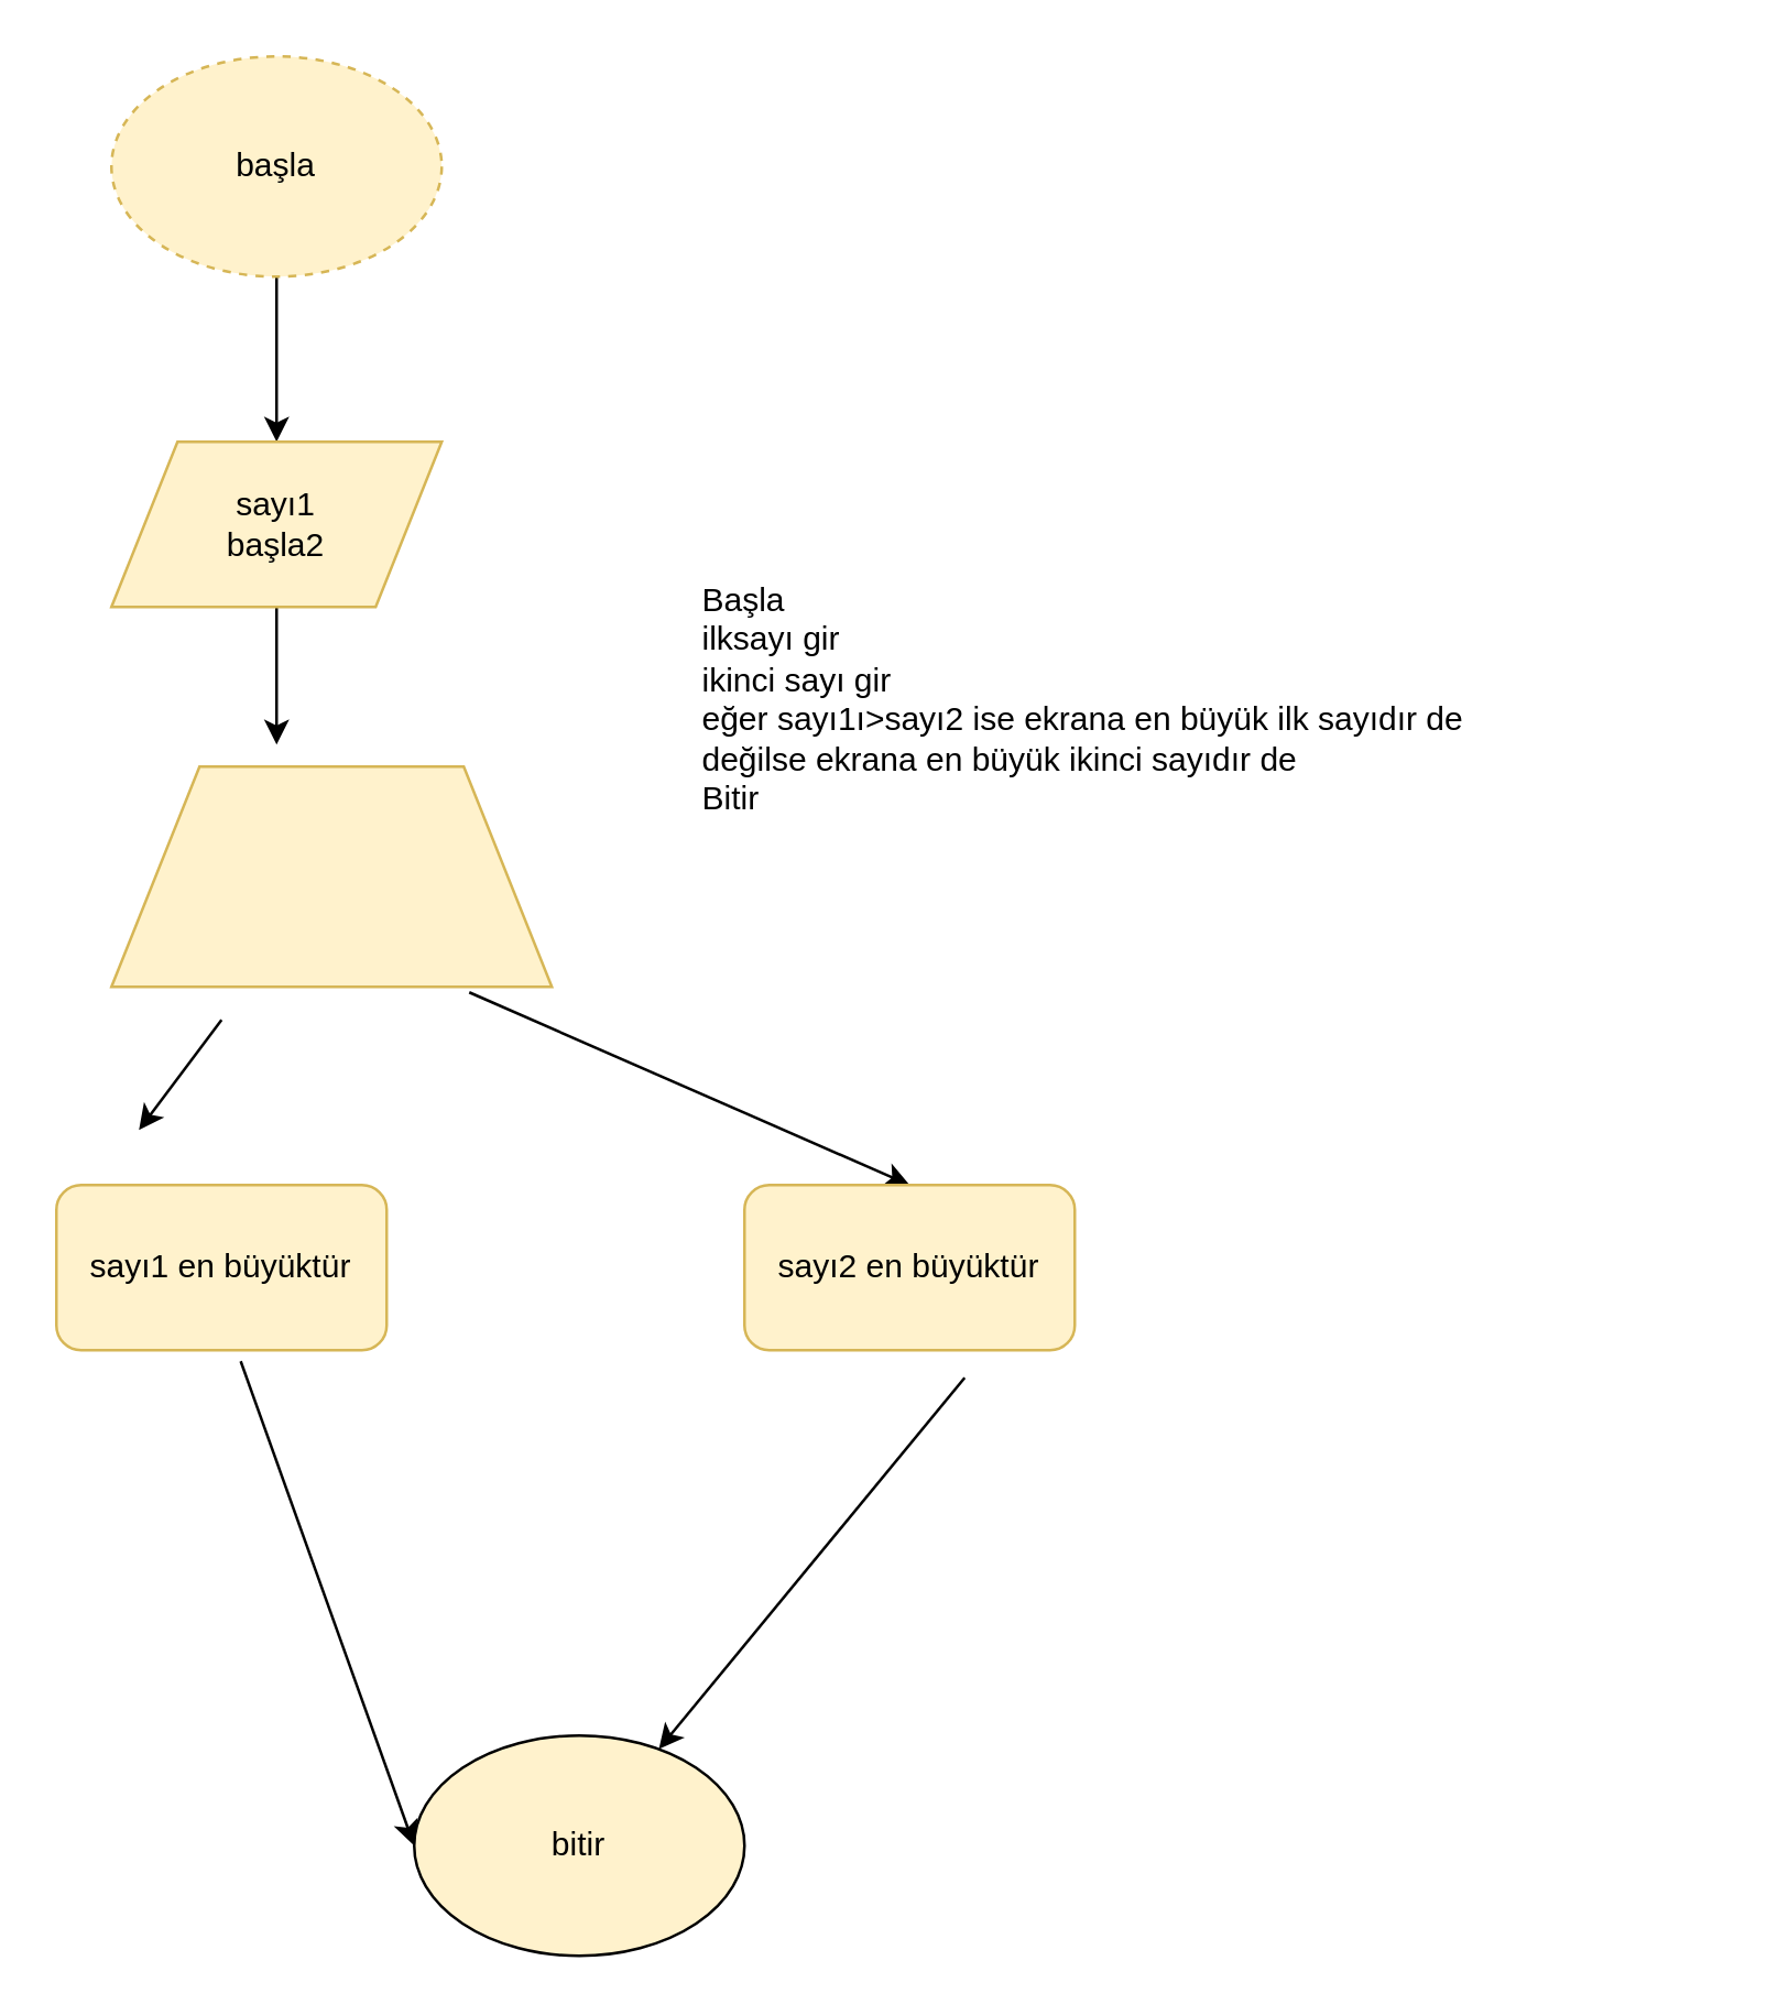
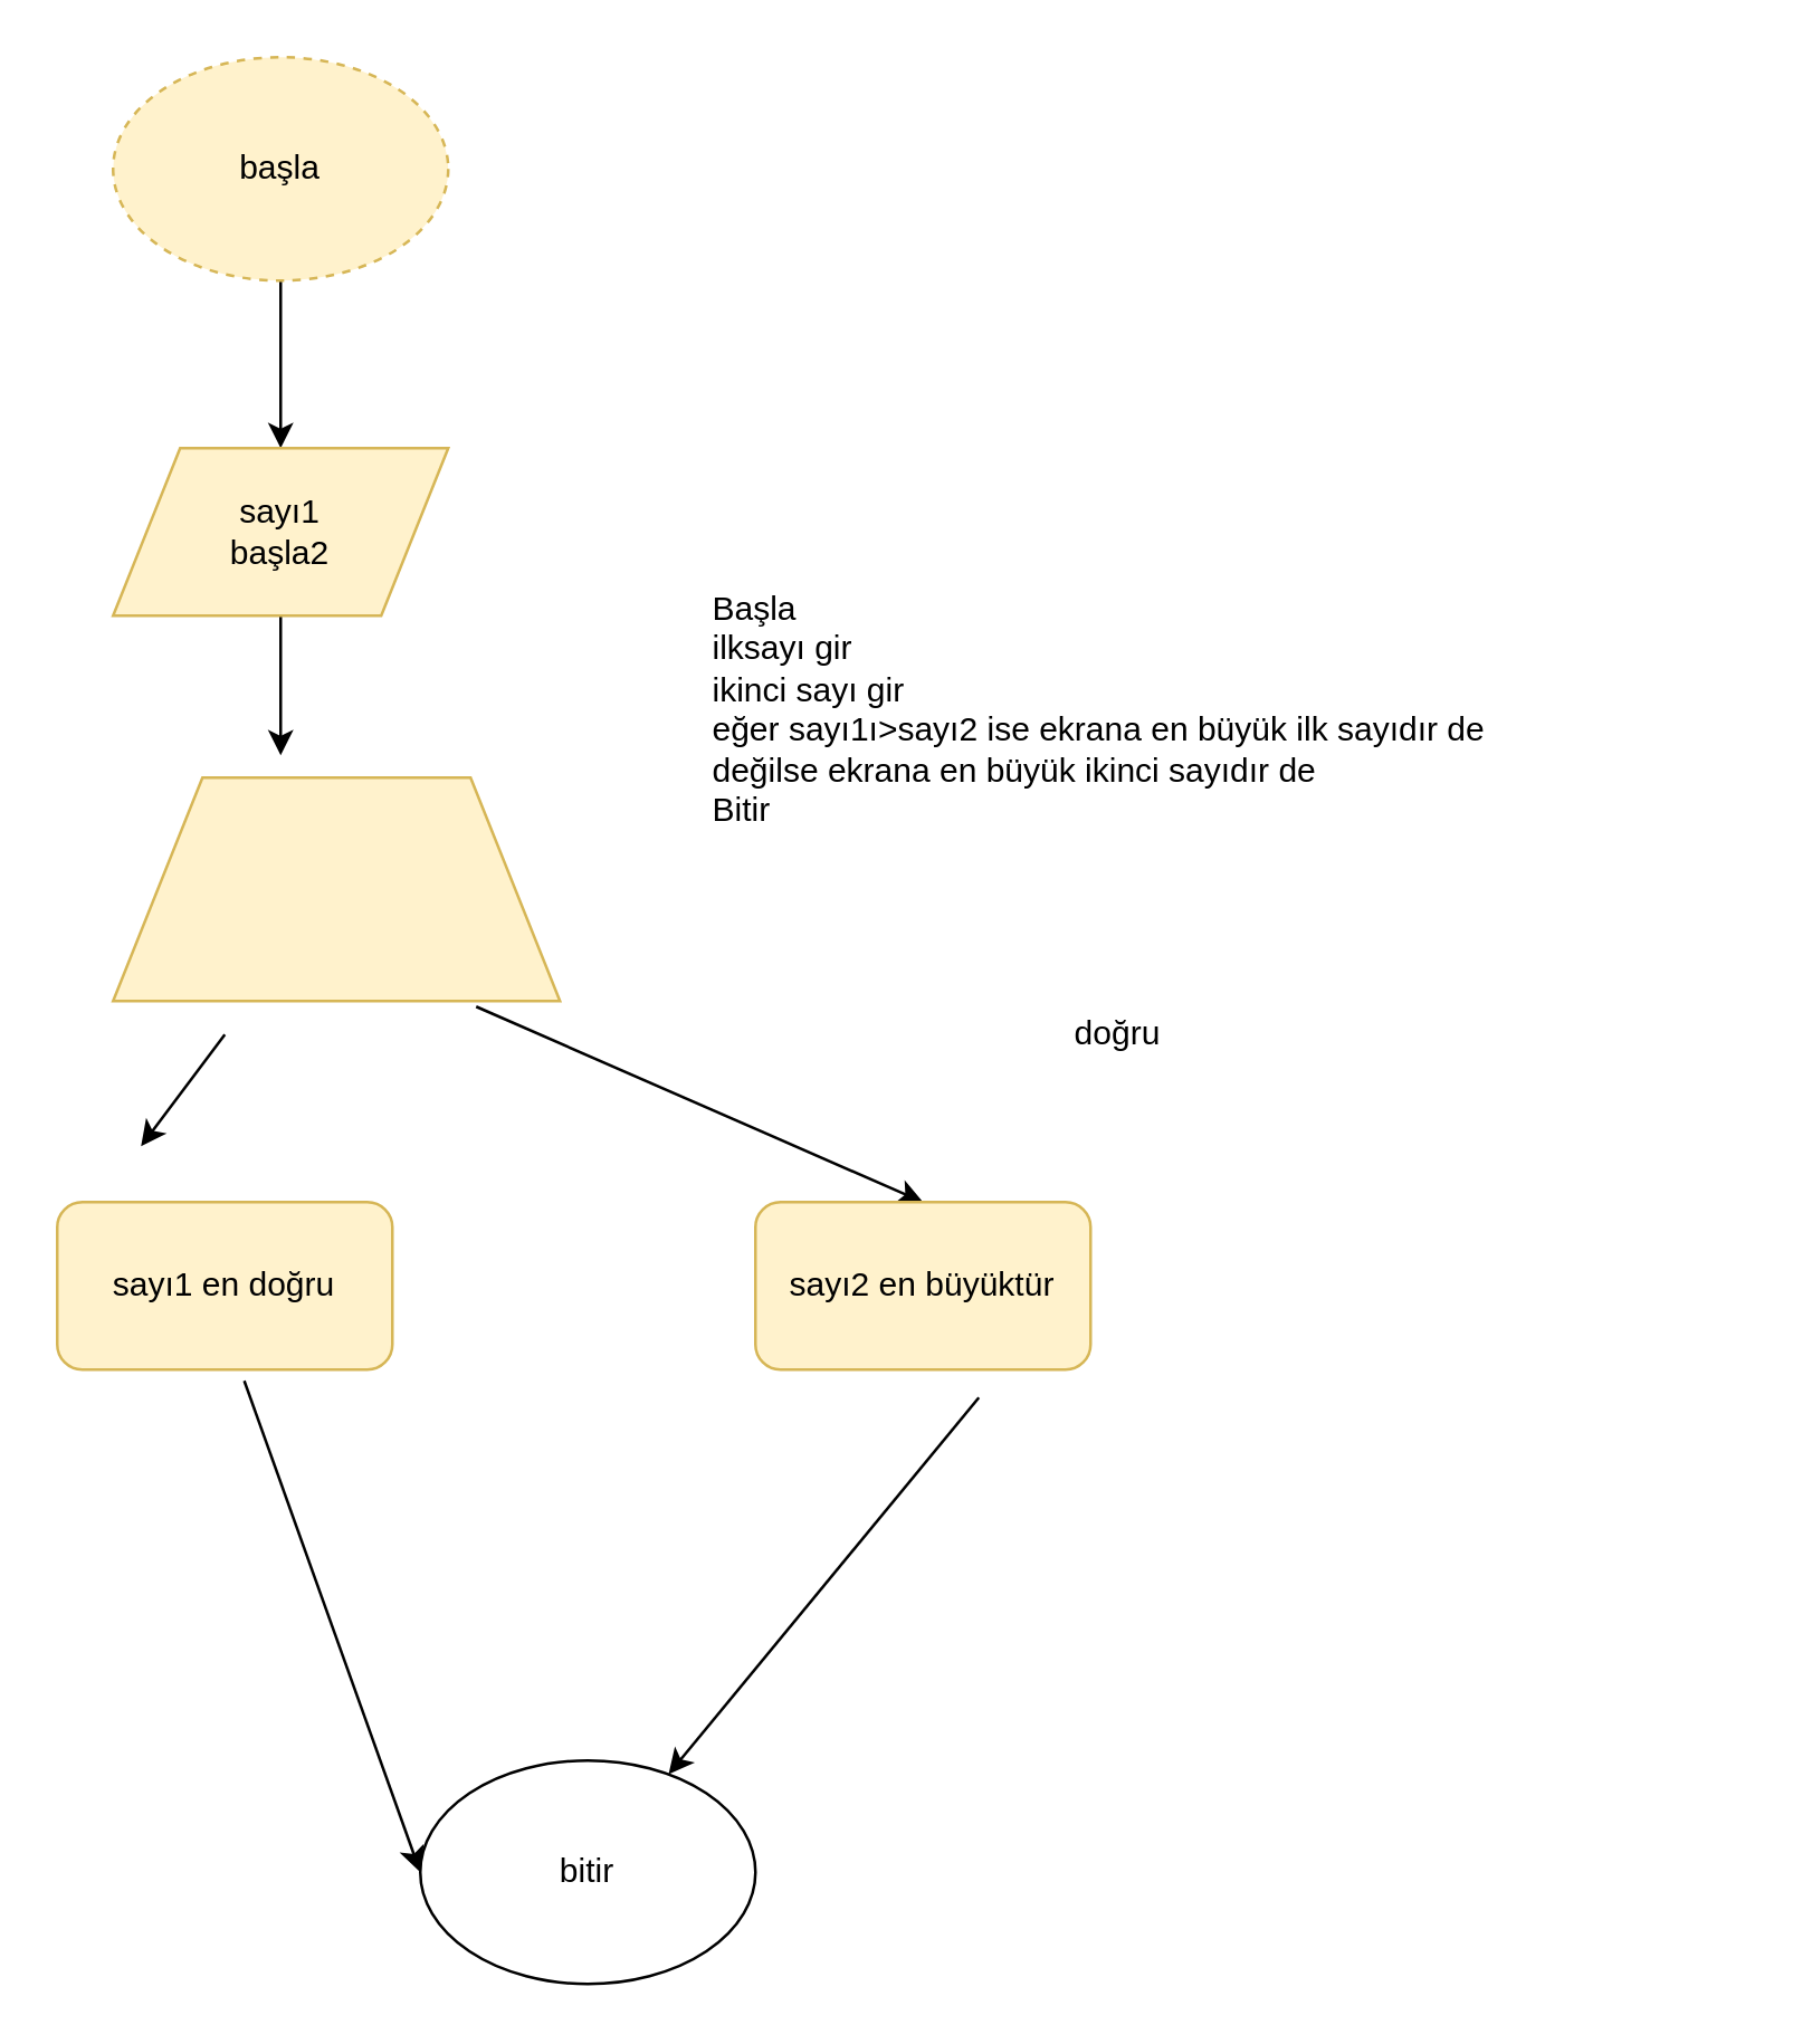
  <mxCell id="0" />
  <mxCell id="1" parent="0" />
  <mxCell id="2" value="&lt;h1&gt;&lt;br&gt;&lt;/h1&gt;&lt;div&gt;Başla&lt;/div&gt;&lt;div&gt;ilksayı gir&lt;/div&gt;&lt;div&gt;ikinci sayı gir&lt;/div&gt;&lt;div&gt;eğer sayı1ı&amp;gt;sayı2 ise ekrana en büyük ilk sayıdır de&lt;/div&gt;&lt;div&gt;değilse ekrana en büyük ikinci sayıdır de&lt;/div&gt;&lt;div&gt;Bitir&lt;/div&gt;&lt;div&gt;&lt;br&gt;&lt;/div&gt;" style="text;html=1;strokeColor=none;fillColor=none;spacing=5;spacingTop=-20;whiteSpace=wrap;overflow=hidden;rounded=0;" parent="1" vertex="1"><mxGeometry x="250" y="160" width="370" height="150" as="geometry" /></mxCell>
  <mxCell id="3" style="edgeStyle=orthogonalEdgeStyle;rounded=0;orthogonalLoop=1;jettySize=auto;html=1;exitX=0.5;exitY=1;exitDx=0;exitDy=0;" parent="1" source="4" target="6" edge="1"><mxGeometry relative="1" as="geometry" /></mxCell>
  <mxCell id="4" value="başla" style="ellipse;whiteSpace=wrap;html=1;fillColor=#fff2cc;strokeColor=#d6b656;dashed=1;" parent="1" vertex="1"><mxGeometry x="40" y="20" width="120" height="80" as="geometry" /></mxCell>
  <mxCell id="5" style="edgeStyle=orthogonalEdgeStyle;rounded=0;orthogonalLoop=1;jettySize=auto;html=1;exitX=0.5;exitY=1;exitDx=0;exitDy=0;" parent="1" source="6" edge="1"><mxGeometry relative="1" as="geometry"><mxPoint x="100" y="270" as="targetPoint" /></mxGeometry></mxCell>
  <mxCell id="6" value="sayı1&lt;br&gt;başla2" style="shape=parallelogram;perimeter=parallelogramPerimeter;whiteSpace=wrap;html=1;fillColor=#fff2cc;strokeColor=#d6b656;" parent="1" vertex="1"><mxGeometry x="40" y="160" width="120" height="60" as="geometry" /></mxCell>
  <mxCell id="7" value="" style="endArrow=classic;html=1;" parent="1" edge="1"><mxGeometry width="50" height="50" relative="1" as="geometry"><mxPoint x="80" y="370" as="sourcePoint" /><mxPoint x="50" y="410" as="targetPoint" /></mxGeometry></mxCell>
  <mxCell id="8" value="" style="endArrow=classic;html=1;entryX=0.5;entryY=0;entryDx=0;entryDy=0;" parent="1" edge="1"><mxGeometry width="50" height="50" relative="1" as="geometry"><mxPoint x="170" y="360" as="sourcePoint" /><mxPoint x="330" y="430" as="targetPoint" /><Array as="points"><mxPoint x="330" y="430" /></Array></mxGeometry></mxCell>
- <mxCell id="10" value="bitir" style="ellipse;whiteSpace=wrap;html=1;fillColor=#fff2cc;" parent="1" vertex="1"><mxGeometry x="150" y="630" width="120" height="80" as="geometry" /></mxCell>
+ <mxCell id="9" value="doğru" style="text;html=1;strokeColor=none;fillColor=none;align=center;verticalAlign=middle;whiteSpace=wrap;rounded=0;" parent="1" vertex="1"><mxGeometry x="380" y="360" width="40" height="20" as="geometry" /></mxCell>
+ <mxCell id="10" value="bitir" style="ellipse;whiteSpace=wrap;html=1;" parent="1" vertex="1"><mxGeometry x="150" y="630" width="120" height="80" as="geometry" /></mxCell>
  <mxCell id="11" value="" style="endArrow=classic;html=1;exitX=0.558;exitY=0.8;exitDx=0;exitDy=0;exitPerimeter=0;entryX=0;entryY=0.5;entryDx=0;entryDy=0;" parent="1" target="10" edge="1"><mxGeometry width="50" height="50" relative="1" as="geometry"><mxPoint x="86.96" y="494" as="sourcePoint" /><mxPoint x="500" y="500" as="targetPoint" /></mxGeometry></mxCell>
  <mxCell id="12" value="" style="endArrow=classic;html=1;" parent="1" target="10" edge="1"><mxGeometry width="50" height="50" relative="1" as="geometry"><mxPoint x="350" y="500" as="sourcePoint" /><mxPoint x="610" y="520" as="targetPoint" /></mxGeometry></mxCell>
- <mxCell id="13" value="sayı1 en büyüktür" style="rounded=1;whiteSpace=wrap;html=1;fillColor=#fff2cc;strokeColor=#d6b656;" vertex="1" parent="1"><mxGeometry x="20" y="430" width="120" height="60" as="geometry" /></mxCell>
+ <mxCell id="13" value="sayı1 en doğru" style="rounded=1;whiteSpace=wrap;html=1;fillColor=#fff2cc;strokeColor=#d6b656;" vertex="1" parent="1"><mxGeometry x="20" y="430" width="120" height="60" as="geometry" /></mxCell>
  <mxCell id="14" value="sayı2 en büyüktür" style="rounded=1;whiteSpace=wrap;html=1;fillColor=#fff2cc;strokeColor=#d6b656;" vertex="1" parent="1"><mxGeometry x="270" y="430" width="120" height="60" as="geometry" /></mxCell>
  <mxCell id="15" value="" style="shape=trapezoid;perimeter=trapezoidPerimeter;whiteSpace=wrap;html=1;fillColor=#fff2cc;strokeColor=#d6b656;" vertex="1" parent="1"><mxGeometry x="40" y="278" width="160" height="80" as="geometry" /></mxCell>
